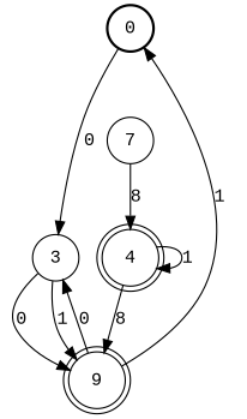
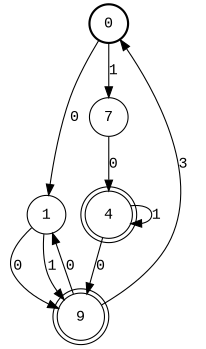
  digraph {
    fontname="Liberation Mono"
    node [fontname="Liberation Mono" shape=circle]
    edge [fontname="Liberation Mono"]
    0 [style=bold]
-   1 [label=3]
+   1
    n3 [label=7]
    n4 [label=9 peripheries=2]
    4 [peripheries=2]
    0 -> 1 [label=0]
+   0 -> n3 [label=1]
    1 -> n4 [label=0]
    1 -> n4 [label=1]
-   n3 -> 4 [label=8]
-   n4 -> 0 [label=1]
+   n3 -> 4 [label=0]
+   n4 -> 0 [label=3]
    n4 -> 1 [label=0]
-   4 -> n4 [label=8]
+   4 -> n4 [label=0]
    4 -> 4 [label=1]
  }
